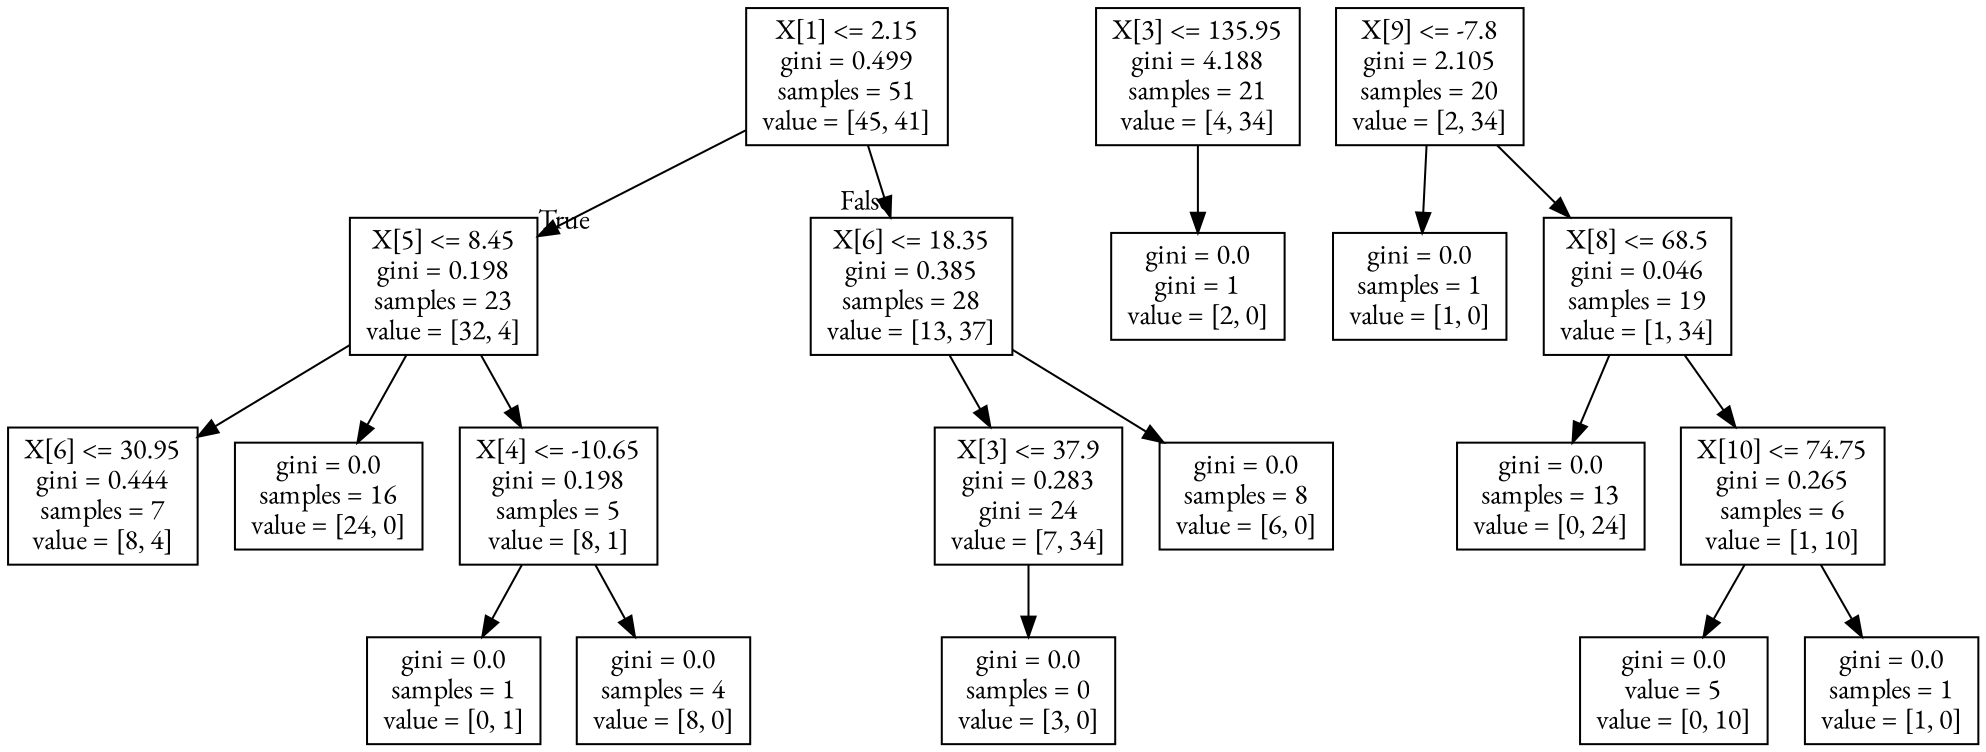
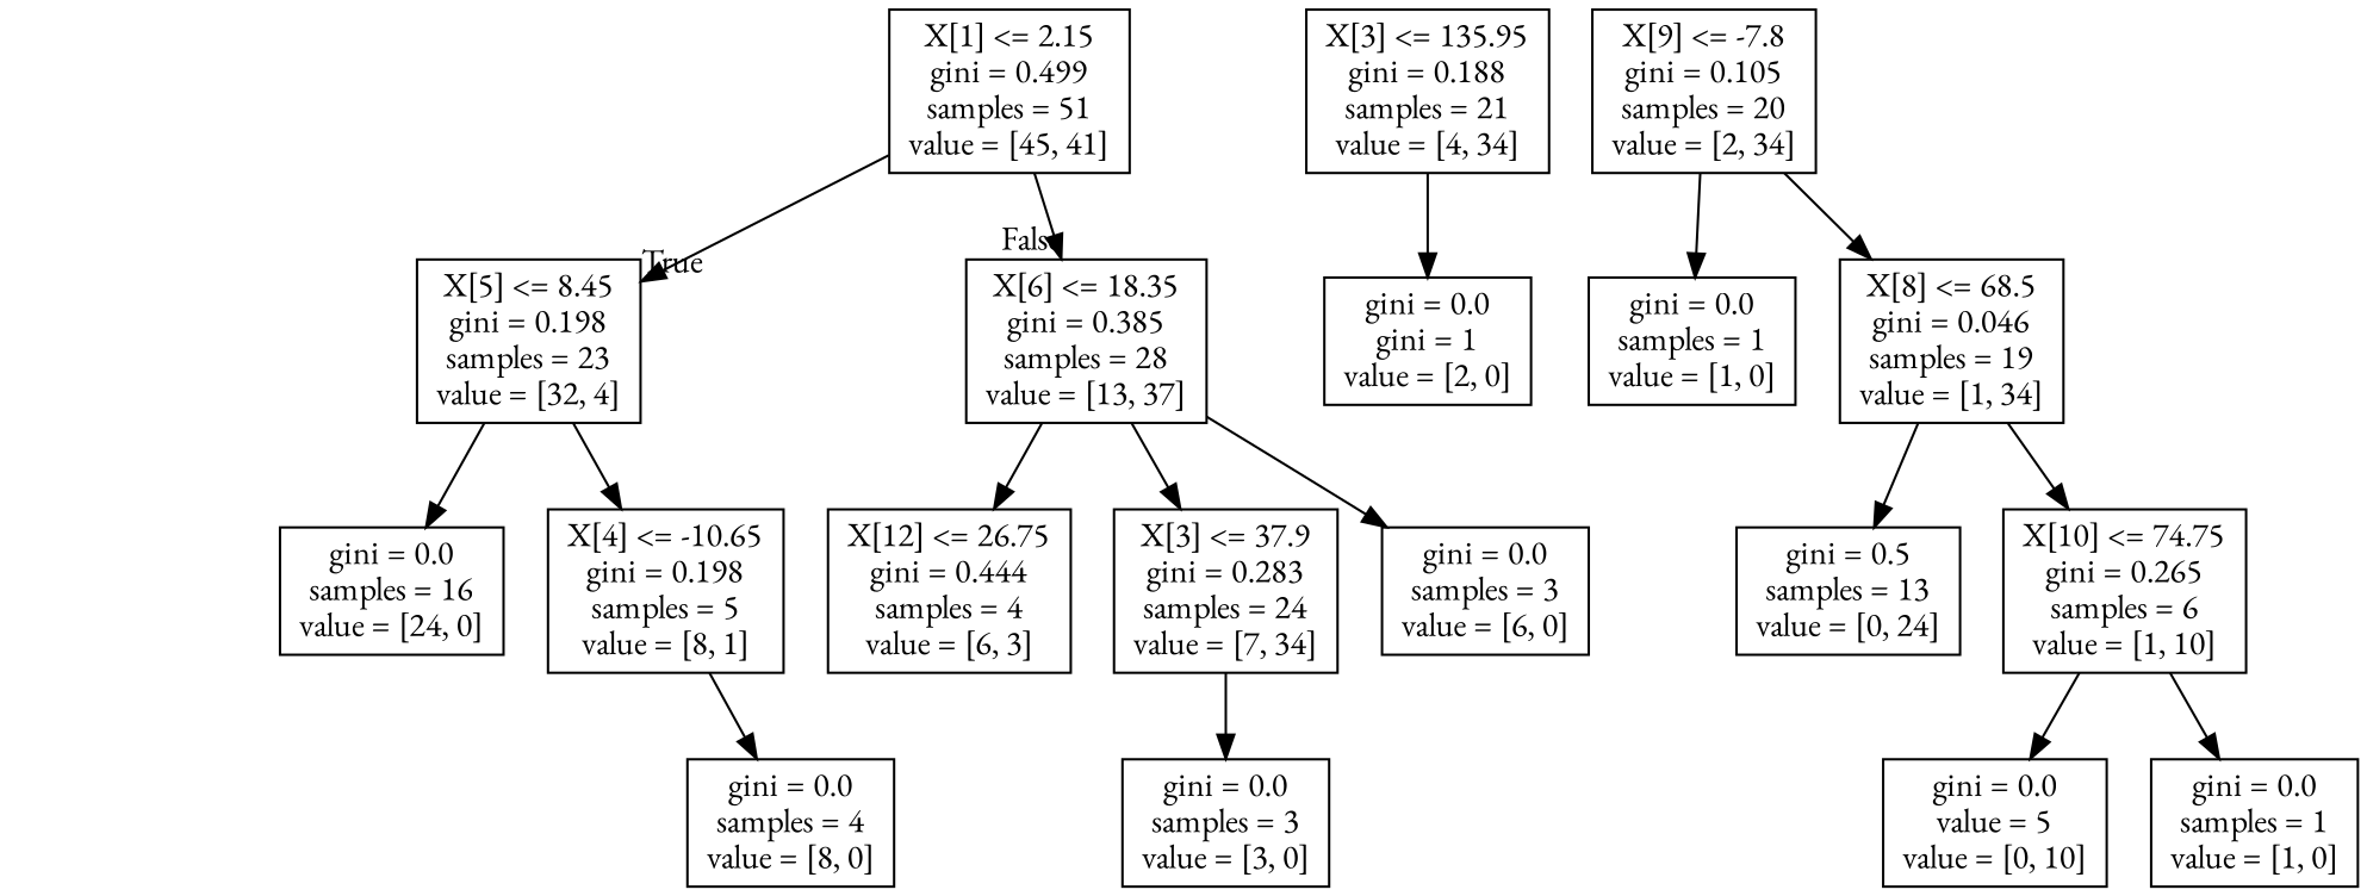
  digraph {
    fontname="EB Garamond"
    node [fontname="EB Garamond" shape=box]
    edge [fontname="EB Garamond"]
    n1 [label="X[1] <= 2.15\ngini = 0.499\nsamples = 51\nvalue = [45, 41]"]
    n2 [label="X[5] <= 8.45\ngini = 0.198\nsamples = 23\nvalue = [32, 4]"]
    n3 [label="X[6] <= 18.35\ngini = 0.385\nsamples = 28\nvalue = [13, 37]"]
-   n4 [label="X[6] <= 30.95\ngini = 0.444\nsamples = 7\nvalue = [8, 4]"]
    n5 [label="gini = 0.0\nsamples = 16\nvalue = [24, 0]"]
    n6 [label="X[4] <= -10.65\ngini = 0.198\nsamples = 5\nvalue = [8, 1]"]
-   n8 [label="X[3] <= 37.9\ngini = 0.283\ngini = 24\nvalue = [7, 34]"]
-   n9 [label="gini = 0.0\nsamples = 8\nvalue = [6, 0]"]
-   n10 [label="gini = 0.0\nsamples = 1\nvalue = [0, 1]"]
+   n7 [label="X[12] <= 26.75\ngini = 0.444\nsamples = 4\nvalue = [6, 3]"]
+   n8 [label="X[3] <= 37.9\ngini = 0.283\nsamples = 24\nvalue = [7, 34]"]
+   n9 [label="gini = 0.0\nsamples = 3\nvalue = [6, 0]"]
    n11 [label="gini = 0.0\nsamples = 4\nvalue = [8, 0]"]
-   n12 [label="gini = 0.0\nsamples = 0\nvalue = [3, 0]"]
-   n13 [label="X[3] <= 135.95\ngini = 4.188\nsamples = 21\nvalue = [4, 34]"]
+   n12 [label="gini = 0.0\nsamples = 3\nvalue = [3, 0]"]
+   n13 [label="X[3] <= 135.95\ngini = 0.188\nsamples = 21\nvalue = [4, 34]"]
    n14 [label="gini = 0.0\ngini = 1\nvalue = [2, 0]"]
-   n15 [label="X[9] <= -7.8\ngini = 2.105\nsamples = 20\nvalue = [2, 34]"]
+   n15 [label="X[9] <= -7.8\ngini = 0.105\nsamples = 20\nvalue = [2, 34]"]
    n16 [label="gini = 0.0\nsamples = 1\nvalue = [1, 0]"]
    n17 [label="X[8] <= 68.5\ngini = 0.046\nsamples = 19\nvalue = [1, 34]"]
-   n18 [label="gini = 0.0\nsamples = 13\nvalue = [0, 24]"]
+   n18 [label="gini = 0.5\nsamples = 13\nvalue = [0, 24]"]
    n19 [label="X[10] <= 74.75\ngini = 0.265\nsamples = 6\nvalue = [1, 10]"]
    n20 [label="gini = 0.0\nvalue = 5\nvalue = [0, 10]"]
    n21 [label="gini = 0.0\nsamples = 1\nvalue = [1, 0]"]
    n1 -> n2 [headlabel=True labelangle=45 labeldistance=2.5]
    n1 -> n3 [headlabel=False labelangle=-45 labeldistance=2.5]
-   n2 -> n4
    n2 -> n5
    n2 -> n6
+   n3 -> n7
    n3 -> n8
    n3 -> n9
-   n6 -> n10
    n6 -> n11
    n8 -> n12
    n13 -> n14
    n15 -> n16
    n15 -> n17
    n17 -> n18
    n17 -> n19
    n19 -> n20
    n19 -> n21
  }
